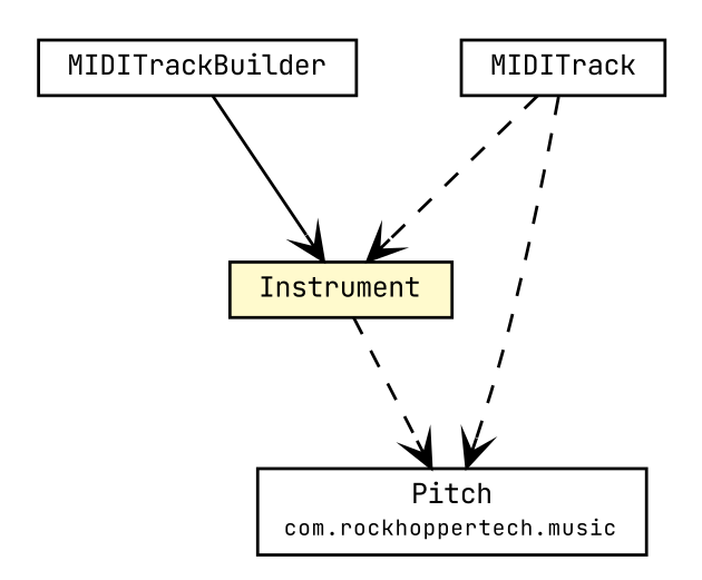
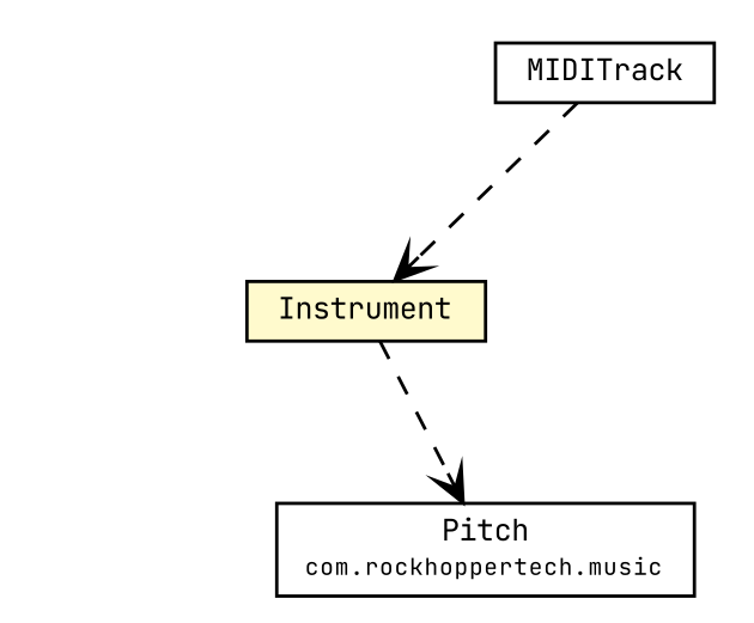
  digraph {
    fontname="JetBrains Mono"
    nodesep=0.25
    ranksep=0.5
    node [fontcolor=black fontname="JetBrains Mono" fontsize=9.0 shape=plaintext]
    edge [arrowhead=open color=black fontcolor=black fontname="JetBrains Mono" fontsize=10.0 headport=p labelfontname=Helvetica labelfontsize=10 tailport=p style=dashed]
    n1 [label=<<table title="com.rockhoppertech.music.Pitch" border="0" cellborder="1" cellspacing="0" cellpadding="2" port="p" href="../../Pitch.html"> 		<tr><td><table border="0" cellspacing="0" cellpadding="1"> <tr><td align="center" balign="center"> Pitch </td></tr> <tr><td align="center" balign="center"><font point-size="7.0"> com.rockhoppertech.music </font></td></tr> 		</table></td></tr> 		</table>>]
-   n2 [label=<<table title="com.rockhoppertech.music.midi.js.MIDITrackBuilder" border="0" cellborder="1" cellspacing="0" cellpadding="2" port="p" href="./MIDITrackBuilder.html"> 		<tr><td><table border="0" cellspacing="0" cellpadding="1"> <tr><td align="center" balign="center"> MIDITrackBuilder </td></tr> 		</table></td></tr> 		</table>>]
    n3 [label=<<table title="com.rockhoppertech.music.midi.js.Instrument" border="0" cellborder="1" cellspacing="0" cellpadding="2" port="p" bgcolor="lemonChiffon" href="./Instrument.html"> 		<tr><td><table border="0" cellspacing="0" cellpadding="1"> <tr><td align="center" balign="center"> Instrument </td></tr> 		</table></td></tr> 		</table>>]
    n4 [label=<<table title="com.rockhoppertech.music.midi.js.MIDITrack" border="0" cellborder="1" cellspacing="0" cellpadding="2" port="p" href="./MIDITrack.html"> 		<tr><td><table border="0" cellspacing="0" cellpadding="1"> <tr><td align="center" balign="center"> MIDITrack </td></tr> 		</table></td></tr> 		</table>>]
-   n2 -> n3 [style=""]
    n3 -> n1
-   n4 -> n1
    n4 -> n3
  }
